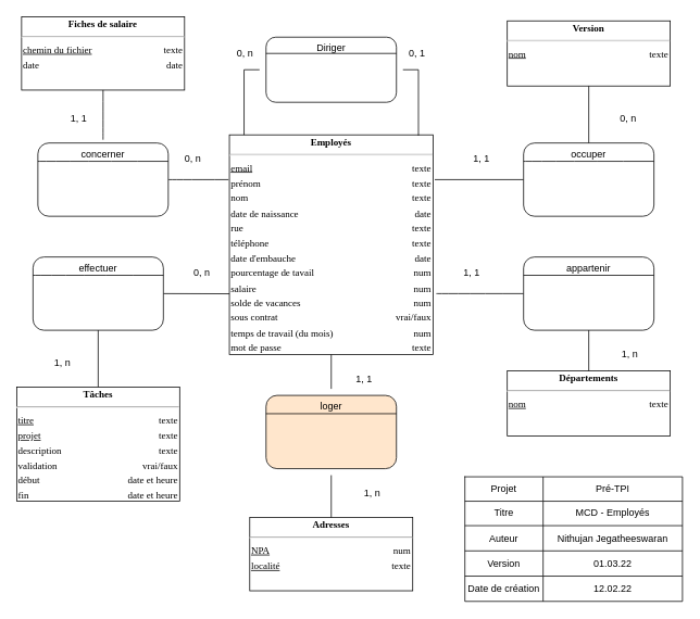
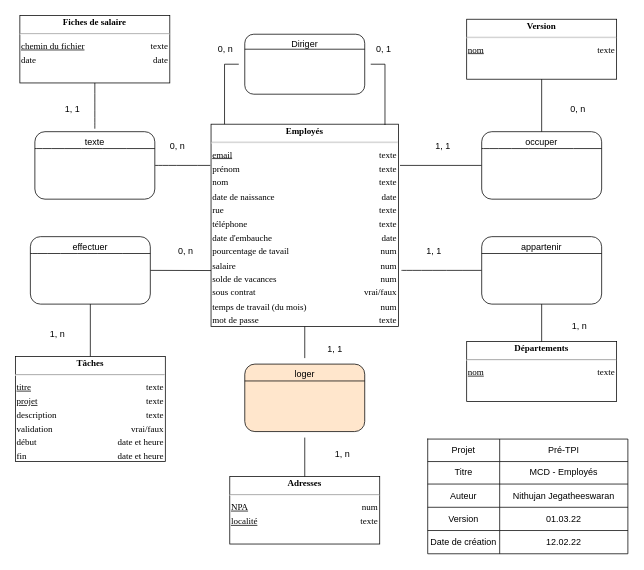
  <mxCell id="0" />
  <mxCell id="1" parent="0" />
  <mxCell id="2" value="" style="shape=table;html=1;whiteSpace=wrap;startSize=0;container=1;collapsible=0;childLayout=tableLayout;align=right;hachureGap=4;pointerEvents=0;" parent="1" vertex="1"><mxGeometry x="570" y="585" width="267" height="153" as="geometry" /></mxCell>
  <mxCell id="3" value="" style="shape=partialRectangle;html=1;whiteSpace=wrap;collapsible=0;dropTarget=0;pointerEvents=0;fillColor=none;top=0;left=0;bottom=0;right=0;points=[[0,0.5],[1,0.5]];portConstraint=eastwest;" parent="2" vertex="1"><mxGeometry width="267" height="30" as="geometry" /></mxCell>
  <mxCell id="4" value="Projet" style="shape=partialRectangle;html=1;whiteSpace=wrap;connectable=0;fillColor=none;top=0;left=0;bottom=0;right=0;overflow=hidden;" parent="3" vertex="1"><mxGeometry width="96" height="30" as="geometry"><mxRectangle width="96" height="30" as="alternateBounds" /></mxGeometry></mxCell>
  <mxCell id="5" value="Pré-TPI" style="shape=partialRectangle;html=1;whiteSpace=wrap;connectable=0;fillColor=none;top=0;left=0;bottom=0;right=0;overflow=hidden;" parent="3" vertex="1"><mxGeometry x="96" width="171" height="30" as="geometry"><mxRectangle width="171" height="30" as="alternateBounds" /></mxGeometry></mxCell>
  <mxCell id="6" style="shape=partialRectangle;html=1;whiteSpace=wrap;collapsible=0;dropTarget=0;pointerEvents=0;fillColor=none;top=0;left=0;bottom=0;right=0;points=[[0,0.5],[1,0.5]];portConstraint=eastwest;" parent="2" vertex="1"><mxGeometry y="30" width="267" height="30" as="geometry" /></mxCell>
  <mxCell id="7" value="Titre" style="shape=partialRectangle;html=1;whiteSpace=wrap;connectable=0;fillColor=none;top=0;left=0;bottom=0;right=0;overflow=hidden;" parent="6" vertex="1"><mxGeometry width="96" height="30" as="geometry"><mxRectangle width="96" height="30" as="alternateBounds" /></mxGeometry></mxCell>
  <mxCell id="8" value="MCD - Employés" style="shape=partialRectangle;html=1;whiteSpace=wrap;connectable=0;fillColor=none;top=0;left=0;bottom=0;right=0;overflow=hidden;" parent="6" vertex="1"><mxGeometry x="96" width="171" height="30" as="geometry"><mxRectangle width="171" height="30" as="alternateBounds" /></mxGeometry></mxCell>
  <mxCell id="9" value="" style="shape=partialRectangle;html=1;whiteSpace=wrap;collapsible=0;dropTarget=0;pointerEvents=0;fillColor=none;top=0;left=0;bottom=0;right=0;points=[[0,0.5],[1,0.5]];portConstraint=eastwest;" parent="2" vertex="1"><mxGeometry y="60" width="267" height="31" as="geometry" /></mxCell>
  <mxCell id="10" value="Auteur" style="shape=partialRectangle;html=1;whiteSpace=wrap;connectable=0;fillColor=none;top=0;left=0;bottom=0;right=0;overflow=hidden;" parent="9" vertex="1"><mxGeometry width="96" height="31" as="geometry"><mxRectangle width="96" height="31" as="alternateBounds" /></mxGeometry></mxCell>
  <mxCell id="11" value="Nithujan Jegatheeswaran" style="shape=partialRectangle;html=1;whiteSpace=wrap;connectable=0;fillColor=none;top=0;left=0;bottom=0;right=0;overflow=hidden;" parent="9" vertex="1"><mxGeometry x="96" width="171" height="31" as="geometry"><mxRectangle width="171" height="31" as="alternateBounds" /></mxGeometry></mxCell>
  <mxCell id="12" value="" style="shape=partialRectangle;html=1;whiteSpace=wrap;collapsible=0;dropTarget=0;pointerEvents=0;fillColor=none;top=0;left=0;bottom=0;right=0;points=[[0,0.5],[1,0.5]];portConstraint=eastwest;" parent="2" vertex="1"><mxGeometry y="91" width="267" height="31" as="geometry" /></mxCell>
  <mxCell id="13" value="Version" style="shape=partialRectangle;html=1;whiteSpace=wrap;connectable=0;fillColor=none;top=0;left=0;bottom=0;right=0;overflow=hidden;" parent="12" vertex="1"><mxGeometry width="96" height="31" as="geometry"><mxRectangle width="96" height="31" as="alternateBounds" /></mxGeometry></mxCell>
  <mxCell id="14" value="01.03.22" style="shape=partialRectangle;html=1;whiteSpace=wrap;connectable=0;fillColor=none;top=0;left=0;bottom=0;right=0;overflow=hidden;" parent="12" vertex="1"><mxGeometry x="96" width="171" height="31" as="geometry"><mxRectangle width="171" height="31" as="alternateBounds" /></mxGeometry></mxCell>
  <mxCell id="15" style="shape=partialRectangle;html=1;whiteSpace=wrap;collapsible=0;dropTarget=0;pointerEvents=0;fillColor=none;top=0;left=0;bottom=0;right=0;points=[[0,0.5],[1,0.5]];portConstraint=eastwest;" parent="2" vertex="1"><mxGeometry y="122" width="267" height="31" as="geometry" /></mxCell>
  <mxCell id="16" value="Date de création" style="shape=partialRectangle;html=1;whiteSpace=wrap;connectable=0;fillColor=none;top=0;left=0;bottom=0;right=0;overflow=hidden;" parent="15" vertex="1"><mxGeometry width="96" height="31" as="geometry"><mxRectangle width="96" height="31" as="alternateBounds" /></mxGeometry></mxCell>
  <mxCell id="17" value="12.02.22" style="shape=partialRectangle;html=1;whiteSpace=wrap;connectable=0;fillColor=none;top=0;left=0;bottom=0;right=0;overflow=hidden;" parent="15" vertex="1"><mxGeometry x="96" width="171" height="31" as="geometry"><mxRectangle width="171" height="31" as="alternateBounds" /></mxGeometry></mxCell>
  <mxCell id="18" style="edgeStyle=none;curved=1;rounded=0;orthogonalLoop=1;jettySize=auto;html=1;entryX=0;entryY=0.5;entryDx=0;entryDy=0;endArrow=none;startSize=14;endSize=14;sourcePerimeterSpacing=8;targetPerimeterSpacing=8;endFill=0;" parent="1" target="40" edge="1"><mxGeometry relative="1" as="geometry"><mxPoint x="535" y="360" as="sourcePoint" /></mxGeometry></mxCell>
  <mxCell id="19" value="&lt;div style=&quot;box-sizing: border-box ; width: 100% ; padding: 2px&quot;&gt;&lt;span style=&quot;background-color: rgb(255 , 255 , 255)&quot;&gt;&lt;b&gt;Employés&lt;/b&gt;&lt;/span&gt;&lt;/div&gt;&lt;hr&gt;&lt;table style=&quot;width: 100% ; font-size: 1em&quot; cellpadding=&quot;2&quot; cellspacing=&quot;0&quot;&gt;&lt;tbody&gt;&lt;tr&gt;&lt;td style=&quot;text-align: left&quot;&gt;&lt;u&gt;email&lt;/u&gt;&lt;br&gt;&lt;/td&gt;&lt;td style=&quot;text-align: right&quot;&gt;texte&lt;/td&gt;&lt;/tr&gt;&lt;tr&gt;&lt;td style=&quot;text-align: left&quot;&gt;prénom&lt;/td&gt;&lt;td style=&quot;text-align: right&quot;&gt;texte&lt;br&gt;&lt;/td&gt;&lt;/tr&gt;&lt;tr&gt;&lt;td style=&quot;text-align: left&quot;&gt;nom&lt;br&gt;&lt;/td&gt;&lt;td style=&quot;text-align: right&quot;&gt;texte&lt;br&gt;&lt;/td&gt;&lt;/tr&gt;&lt;tr&gt;&lt;td style=&quot;text-align: left&quot;&gt;date de naissance&lt;/td&gt;&lt;td style=&quot;text-align: right&quot;&gt;date&lt;/td&gt;&lt;/tr&gt;&lt;tr&gt;&lt;td style=&quot;text-align: left&quot;&gt;rue&lt;/td&gt;&lt;td style=&quot;text-align: right&quot;&gt;texte&lt;/td&gt;&lt;/tr&gt;&lt;tr&gt;&lt;td style=&quot;text-align: left&quot;&gt;téléphone&lt;/td&gt;&lt;td style=&quot;text-align: right&quot;&gt;texte&lt;/td&gt;&lt;/tr&gt;&lt;tr&gt;&lt;td style=&quot;text-align: left&quot;&gt;date d'embauche&lt;br&gt;&lt;/td&gt;&lt;td style=&quot;text-align: right&quot;&gt;date&lt;/td&gt;&lt;/tr&gt;&lt;tr&gt;&lt;td style=&quot;text-align: left&quot;&gt;pourcentage de tavail&lt;/td&gt;&lt;td style=&quot;text-align: right&quot;&gt;num&lt;/td&gt;&lt;/tr&gt;&lt;tr&gt;&lt;td style=&quot;text-align: left&quot;&gt;salaire&lt;/td&gt;&lt;td style=&quot;text-align: right&quot;&gt;num&lt;/td&gt;&lt;/tr&gt;&lt;tr&gt;&lt;td style=&quot;text-align: left&quot;&gt;solde de vacances&lt;/td&gt;&lt;td style=&quot;text-align: right&quot;&gt;num&lt;/td&gt;&lt;/tr&gt;&lt;tr&gt;&lt;td style=&quot;text-align: left&quot;&gt;sous contrat&lt;/td&gt;&lt;td style=&quot;text-align: right&quot;&gt;vrai/faux&lt;/td&gt;&lt;/tr&gt;&lt;tr&gt;&lt;td style=&quot;text-align: left&quot;&gt;temps de travail (du mois)&lt;/td&gt;&lt;td style=&quot;text-align: right&quot;&gt;num&lt;/td&gt;&lt;/tr&gt;&lt;tr&gt;&lt;td style=&quot;text-align: left&quot;&gt;mot de passe&lt;/td&gt;&lt;td style=&quot;text-align: right&quot;&gt;texte&lt;/td&gt;&lt;/tr&gt;&lt;/tbody&gt;&lt;/table&gt;" style="verticalAlign=top;align=center;overflow=fill;html=1;rounded=0;shadow=0;comic=0;labelBackgroundColor=none;strokeColor=#000000;strokeWidth=1;fillColor=#ffffff;fontFamily=Verdana;fontSize=12;fontColor=#000000;hachureGap=4;pointerEvents=0;" parent="1" vertex="1"><mxGeometry x="281" y="165" width="250" height="270" as="geometry" /></mxCell>
  <mxCell id="20" value="&lt;div style=&quot;box-sizing: border-box ; width: 100% ; padding: 2px&quot;&gt;&lt;span style=&quot;background-color: rgb(255 , 255 , 255)&quot;&gt;&lt;b&gt;Adresses&lt;/b&gt;&lt;/span&gt;&lt;/div&gt;&lt;hr&gt;&lt;table style=&quot;width: 100% ; font-size: 1em&quot; cellpadding=&quot;2&quot; cellspacing=&quot;0&quot;&gt;&lt;tbody&gt;&lt;tr&gt;&lt;td style=&quot;text-align: left&quot;&gt;&lt;u&gt;NPA&lt;/u&gt;&lt;/td&gt;&lt;td style=&quot;text-align: right&quot;&gt;num&lt;br&gt;&lt;/td&gt;&lt;/tr&gt;&lt;tr&gt;&lt;td style=&quot;text-align: left&quot;&gt;&lt;u&gt;localité&lt;/u&gt;&lt;/td&gt;&lt;td style=&quot;text-align: right&quot;&gt;texte&lt;br&gt;&lt;/td&gt;&lt;/tr&gt;&lt;/tbody&gt;&lt;/table&gt;" style="verticalAlign=top;align=center;overflow=fill;html=1;rounded=0;shadow=0;comic=0;labelBackgroundColor=none;strokeColor=#000000;strokeWidth=1;fillColor=#ffffff;fontFamily=Verdana;fontSize=12;fontColor=#000000;hachureGap=4;pointerEvents=0;" parent="1" vertex="1"><mxGeometry x="306" y="635" width="200" height="90" as="geometry" /></mxCell>
  <mxCell id="21" style="edgeStyle=orthogonalEdgeStyle;rounded=0;orthogonalLoop=1;jettySize=auto;html=1;endArrow=none;startSize=14;endSize=14;sourcePerimeterSpacing=8;targetPerimeterSpacing=8;endFill=0;entryX=0.072;entryY=0;entryDx=0;entryDy=0;entryPerimeter=0;" parent="1" source="23" target="19" edge="1"><mxGeometry relative="1" as="geometry"><mxPoint x="308" y="220" as="targetPoint" /><Array as="points"><mxPoint x="299" y="85" /></Array></mxGeometry></mxCell>
  <mxCell id="22" style="edgeStyle=orthogonalEdgeStyle;rounded=0;orthogonalLoop=1;jettySize=auto;html=1;endArrow=none;endFill=0;startSize=14;endSize=14;sourcePerimeterSpacing=8;targetPerimeterSpacing=8;entryX=0.928;entryY=0.004;entryDx=0;entryDy=0;entryPerimeter=0;" parent="1" source="23" target="19" edge="1"><mxGeometry relative="1" as="geometry"><mxPoint x="506" y="225" as="targetPoint" /><Array as="points"><mxPoint x="513" y="85" /></Array></mxGeometry></mxCell>
  <mxCell id="23" value="Diriger" style="rounded=1;whiteSpace=wrap;html=1;verticalAlign=top;hachureGap=4;pointerEvents=0;" parent="1" vertex="1"><mxGeometry x="326" y="45" width="160" height="80" as="geometry" /></mxCell>
  <mxCell id="24" value="&lt;div style=&quot;box-sizing: border-box ; width: 100% ; padding: 2px&quot;&gt;&lt;span style=&quot;background-color: rgb(255 , 255 , 255)&quot;&gt;&lt;b&gt;Départements&lt;/b&gt;&lt;/span&gt;&lt;/div&gt;&lt;hr&gt;&lt;table style=&quot;width: 100% ; font-size: 1em&quot; cellpadding=&quot;2&quot; cellspacing=&quot;0&quot;&gt;&lt;tbody&gt;&lt;tr&gt;&lt;td style=&quot;text-align: left&quot;&gt;&lt;u&gt;nom&lt;/u&gt;&lt;/td&gt;&lt;td style=&quot;text-align: right&quot;&gt;texte&lt;br&gt;&lt;/td&gt;&lt;/tr&gt;&lt;/tbody&gt;&lt;/table&gt;" style="verticalAlign=top;align=center;overflow=fill;html=1;rounded=0;shadow=0;comic=0;labelBackgroundColor=none;strokeColor=#000000;strokeWidth=1;fillColor=#ffffff;fontFamily=Verdana;fontSize=12;fontColor=#000000;hachureGap=4;pointerEvents=0;" parent="1" vertex="1"><mxGeometry x="622" y="455" width="200" height="80" as="geometry" /></mxCell>
  <mxCell id="25" value="0, n" style="text;html=1;align=center;verticalAlign=middle;resizable=0;points=[];autosize=1;strokeColor=none;fillColor=none;" parent="1" vertex="1"><mxGeometry x="280" y="55" width="40" height="20" as="geometry" /></mxCell>
  <mxCell id="26" value="0, 1" style="text;html=1;align=center;verticalAlign=middle;resizable=0;points=[];autosize=1;strokeColor=none;fillColor=none;" parent="1" vertex="1"><mxGeometry x="491" y="55" width="40" height="20" as="geometry" /></mxCell>
  <mxCell id="27" style="edgeStyle=orthogonalEdgeStyle;rounded=0;orthogonalLoop=1;jettySize=auto;html=1;endArrow=none;endFill=0;startSize=14;endSize=14;sourcePerimeterSpacing=8;targetPerimeterSpacing=8;entryX=0.5;entryY=1;entryDx=0;entryDy=0;" parent="1" source="29" target="19" edge="1"><mxGeometry relative="1" as="geometry"><mxPoint x="376" y="435" as="targetPoint" /></mxGeometry></mxCell>
  <mxCell id="28" style="edgeStyle=orthogonalEdgeStyle;rounded=0;orthogonalLoop=1;jettySize=auto;html=1;entryX=0.5;entryY=0;entryDx=0;entryDy=0;endArrow=none;endFill=0;startSize=14;endSize=14;sourcePerimeterSpacing=8;targetPerimeterSpacing=8;" parent="1" source="29" target="20" edge="1"><mxGeometry relative="1" as="geometry" /></mxCell>
  <mxCell id="29" value="loger" style="rounded=1;whiteSpace=wrap;html=1;verticalAlign=top;hachureGap=4;pointerEvents=0;fillColor=#ffe6cc;" parent="1" vertex="1"><mxGeometry x="326" y="485" width="160" height="90" as="geometry" /></mxCell>
  <mxCell id="30" value="1, 1" style="text;html=1;align=center;verticalAlign=middle;resizable=0;points=[];autosize=1;strokeColor=none;fillColor=none;" parent="1" vertex="1"><mxGeometry x="426" y="455" width="40" height="20" as="geometry" /></mxCell>
  <mxCell id="31" value="1, n" style="text;html=1;align=center;verticalAlign=middle;resizable=0;points=[];autosize=1;strokeColor=none;fillColor=none;" parent="1" vertex="1"><mxGeometry x="436" y="595" width="40" height="20" as="geometry" /></mxCell>
  <mxCell id="32" style="edgeStyle=none;rounded=0;orthogonalLoop=1;jettySize=auto;html=1;exitX=0;exitY=0.25;exitDx=0;exitDy=0;entryX=1;entryY=0.25;entryDx=0;entryDy=0;endArrow=none;endFill=0;startSize=14;endSize=14;sourcePerimeterSpacing=8;targetPerimeterSpacing=8;" parent="1" source="23" target="23" edge="1"><mxGeometry relative="1" as="geometry" /></mxCell>
  <mxCell id="33" style="edgeStyle=none;rounded=0;orthogonalLoop=1;jettySize=auto;html=1;exitX=1;exitY=0.25;exitDx=0;exitDy=0;entryX=0;entryY=0.25;entryDx=0;entryDy=0;endArrow=none;endFill=0;startSize=14;endSize=14;sourcePerimeterSpacing=8;targetPerimeterSpacing=8;" parent="1" source="29" target="29" edge="1"><mxGeometry relative="1" as="geometry" /></mxCell>
  <mxCell id="34" style="edgeStyle=none;rounded=0;orthogonalLoop=1;jettySize=auto;html=1;exitX=0;exitY=0.5;exitDx=0;exitDy=0;endArrow=none;endFill=0;startSize=14;endSize=14;sourcePerimeterSpacing=8;targetPerimeterSpacing=8;" parent="1" source="35" edge="1"><mxGeometry relative="1" as="geometry"><mxPoint x="582" y="220" as="sourcePoint" /><mxPoint x="533" y="220" as="targetPoint" /></mxGeometry></mxCell>
  <mxCell id="35" value="occuper" style="rounded=1;whiteSpace=wrap;html=1;verticalAlign=top;hachureGap=4;pointerEvents=0;" parent="1" vertex="1"><mxGeometry x="642" y="175" width="160" height="90" as="geometry" /></mxCell>
  <mxCell id="36" style="edgeStyle=none;curved=1;rounded=0;orthogonalLoop=1;jettySize=auto;html=1;exitX=0;exitY=0.25;exitDx=0;exitDy=0;entryX=1;entryY=0.25;entryDx=0;entryDy=0;endArrow=none;startSize=14;endSize=14;sourcePerimeterSpacing=8;targetPerimeterSpacing=8;endFill=0;" parent="1" source="35" target="35" edge="1"><mxGeometry relative="1" as="geometry" /></mxCell>
  <mxCell id="37" style="rounded=0;orthogonalLoop=1;jettySize=auto;html=1;endArrow=none;endFill=0;startSize=14;endSize=14;sourcePerimeterSpacing=8;targetPerimeterSpacing=8;entryX=0.5;entryY=0;entryDx=0;entryDy=0;" parent="1" target="35" edge="1"><mxGeometry relative="1" as="geometry"><mxPoint x="742" y="-15" as="targetPoint" /><mxPoint x="722" y="104" as="sourcePoint" /></mxGeometry></mxCell>
  <mxCell id="38" value="&lt;div style=&quot;box-sizing: border-box ; width: 100% ; padding: 2px&quot;&gt;&lt;span style=&quot;background-color: rgb(255 , 255 , 255)&quot;&gt;&lt;b&gt;Version&lt;/b&gt;&lt;/span&gt;&lt;/div&gt;&lt;hr&gt;&lt;table style=&quot;width: 100% ; font-size: 1em&quot; cellpadding=&quot;2&quot; cellspacing=&quot;0&quot;&gt;&lt;tbody&gt;&lt;tr&gt;&lt;td style=&quot;text-align: left&quot;&gt;&lt;u&gt;nom&lt;/u&gt;&lt;/td&gt;&lt;td style=&quot;text-align: right&quot;&gt;texte&lt;br&gt;&lt;/td&gt;&lt;/tr&gt;&lt;/tbody&gt;&lt;/table&gt;" style="verticalAlign=top;align=center;overflow=fill;html=1;rounded=0;shadow=0;comic=0;labelBackgroundColor=none;strokeColor=#000000;strokeWidth=1;fillColor=#ffffff;fontFamily=Verdana;fontSize=12;fontColor=#000000;hachureGap=4;pointerEvents=0;" parent="1" vertex="1"><mxGeometry x="622" y="25" width="200" height="80" as="geometry" /></mxCell>
  <mxCell id="39" style="edgeStyle=orthogonalEdgeStyle;rounded=0;orthogonalLoop=1;jettySize=auto;html=1;exitX=0.5;exitY=1;exitDx=0;exitDy=0;entryX=0.5;entryY=0;entryDx=0;entryDy=0;endArrow=none;endFill=0;startSize=14;endSize=14;sourcePerimeterSpacing=8;targetPerimeterSpacing=8;" parent="1" source="40" target="24" edge="1"><mxGeometry relative="1" as="geometry" /></mxCell>
  <mxCell id="40" value="appartenir" style="rounded=1;whiteSpace=wrap;html=1;verticalAlign=top;hachureGap=4;pointerEvents=0;" parent="1" vertex="1"><mxGeometry x="642" y="315" width="160" height="90" as="geometry" /></mxCell>
  <mxCell id="41" style="rounded=0;orthogonalLoop=1;jettySize=auto;html=1;exitX=0;exitY=0.25;exitDx=0;exitDy=0;endArrow=none;endFill=0;startSize=14;endSize=14;sourcePerimeterSpacing=8;targetPerimeterSpacing=8;entryX=1;entryY=0.25;entryDx=0;entryDy=0;" parent="1" source="40" target="40" edge="1"><mxGeometry relative="1" as="geometry"><mxPoint x="684" y="343" as="targetPoint" /></mxGeometry></mxCell>
  <mxCell id="42" value="1, n" style="text;html=1;align=center;verticalAlign=middle;resizable=0;points=[];autosize=1;strokeColor=none;fillColor=none;" parent="1" vertex="1"><mxGeometry x="752" y="425" width="40" height="20" as="geometry" /></mxCell>
  <mxCell id="43" value="1, 1" style="text;html=1;align=center;verticalAlign=middle;resizable=0;points=[];autosize=1;strokeColor=none;fillColor=none;" parent="1" vertex="1"><mxGeometry x="558" y="325" width="40" height="20" as="geometry" /></mxCell>
  <mxCell id="44" value="0, n" style="text;html=1;align=center;verticalAlign=middle;resizable=0;points=[];autosize=1;strokeColor=none;fillColor=none;" parent="1" vertex="1"><mxGeometry x="750" y="135" width="40" height="20" as="geometry" /></mxCell>
  <mxCell id="45" value="1, 1" style="text;html=1;align=center;verticalAlign=middle;resizable=0;points=[];autosize=1;strokeColor=none;fillColor=none;" parent="1" vertex="1"><mxGeometry x="570" y="185" width="40" height="20" as="geometry" /></mxCell>
  <mxCell id="46" style="edgeStyle=orthogonalEdgeStyle;rounded=0;orthogonalLoop=1;jettySize=auto;html=1;exitX=0.5;exitY=0;exitDx=0;exitDy=0;entryX=0.5;entryY=1;entryDx=0;entryDy=0;endArrow=none;endFill=0;startSize=14;endSize=14;sourcePerimeterSpacing=8;targetPerimeterSpacing=8;" parent="1" source="47" target="49" edge="1"><mxGeometry relative="1" as="geometry" /></mxCell>
  <mxCell id="47" value="&lt;div style=&quot;box-sizing: border-box ; width: 100% ; padding: 2px&quot;&gt;&lt;span style=&quot;background-color: rgb(255 , 255 , 255)&quot;&gt;&lt;b&gt;Tâches&lt;/b&gt;&lt;/span&gt;&lt;/div&gt;&lt;hr&gt;&lt;table style=&quot;width: 100% ; font-size: 1em&quot; cellpadding=&quot;2&quot; cellspacing=&quot;0&quot;&gt;&lt;tbody&gt;&lt;tr&gt;&lt;td style=&quot;text-align: left&quot;&gt;&lt;u&gt;titre&lt;/u&gt;&lt;/td&gt;&lt;td style=&quot;text-align: right&quot;&gt;texte&lt;br&gt;&lt;/td&gt;&lt;/tr&gt;&lt;tr&gt;&lt;td style=&quot;text-align: left&quot;&gt;&lt;u&gt;projet&lt;/u&gt;&lt;/td&gt;&lt;td style=&quot;text-align: right&quot;&gt;texte&lt;/td&gt;&lt;/tr&gt;&lt;tr&gt;&lt;td style=&quot;text-align: left&quot;&gt;description&lt;/td&gt;&lt;td style=&quot;text-align: right&quot;&gt;texte&lt;/td&gt;&lt;/tr&gt;&lt;tr&gt;&lt;td style=&quot;text-align: left&quot;&gt;validation&lt;/td&gt;&lt;td style=&quot;text-align: right&quot;&gt;vrai/faux&lt;/td&gt;&lt;/tr&gt;&lt;tr&gt;&lt;td style=&quot;text-align: left&quot;&gt;début&lt;/td&gt;&lt;td style=&quot;text-align: right&quot;&gt;date et heure&lt;/td&gt;&lt;/tr&gt;&lt;tr&gt;&lt;td style=&quot;text-align: left&quot;&gt;fin&lt;/td&gt;&lt;td style=&quot;text-align: right&quot;&gt;date et heure&lt;/td&gt;&lt;/tr&gt;&lt;/tbody&gt;&lt;/table&gt;" style="verticalAlign=top;align=center;overflow=fill;html=1;rounded=0;shadow=0;comic=0;labelBackgroundColor=none;strokeColor=#000000;strokeWidth=1;fillColor=#ffffff;fontFamily=Verdana;fontSize=12;fontColor=#000000;hachureGap=4;pointerEvents=0;" parent="1" vertex="1"><mxGeometry x="20" y="475" width="200" height="140" as="geometry" /></mxCell>
  <mxCell id="48" style="rounded=0;orthogonalLoop=1;jettySize=auto;html=1;exitX=1;exitY=0.5;exitDx=0;exitDy=0;endArrow=none;endFill=0;startSize=14;endSize=14;sourcePerimeterSpacing=8;targetPerimeterSpacing=8;entryX=0;entryY=0.723;entryDx=0;entryDy=0;entryPerimeter=0;" parent="1" source="49" target="19" edge="1"><mxGeometry relative="1" as="geometry"><mxPoint x="246" y="375" as="targetPoint" /></mxGeometry></mxCell>
  <mxCell id="49" value="effectuer" style="rounded=1;whiteSpace=wrap;html=1;verticalAlign=top;hachureGap=4;pointerEvents=0;" parent="1" vertex="1"><mxGeometry x="40" y="315" width="160" height="90" as="geometry" /></mxCell>
  <mxCell id="50" style="edgeStyle=none;curved=1;rounded=0;orthogonalLoop=1;jettySize=auto;html=1;exitX=0;exitY=0.25;exitDx=0;exitDy=0;entryX=1;entryY=0.25;entryDx=0;entryDy=0;endArrow=none;startSize=14;endSize=14;sourcePerimeterSpacing=8;targetPerimeterSpacing=8;endFill=0;" parent="1" source="49" target="49" edge="1"><mxGeometry relative="1" as="geometry" /></mxCell>
  <mxCell id="51" value="0, n" style="text;html=1;align=center;verticalAlign=middle;resizable=0;points=[];autosize=1;strokeColor=none;fillColor=none;" parent="1" vertex="1"><mxGeometry x="227" y="325" width="40" height="20" as="geometry" /></mxCell>
  <mxCell id="52" value="1, n" style="text;html=1;align=center;verticalAlign=middle;resizable=0;points=[];autosize=1;strokeColor=none;fillColor=none;" parent="1" vertex="1"><mxGeometry x="56" y="435" width="40" height="20" as="geometry" /></mxCell>
  <mxCell id="53" value="&lt;br&gt;" style="text;html=1;align=center;verticalAlign=middle;resizable=0;points=[];autosize=1;strokeColor=none;fillColor=none;" parent="1" vertex="1"><mxGeometry x="180" y="330" width="20" height="20" as="geometry" /></mxCell>
  <mxCell id="54" value="&lt;div style=&quot;box-sizing: border-box ; width: 100% ; padding: 2px&quot;&gt;&lt;span style=&quot;background-color: rgb(255 , 255 , 255)&quot;&gt;&lt;b&gt;Fiches de salaire&lt;/b&gt;&lt;/span&gt;&lt;/div&gt;&lt;hr&gt;&lt;table style=&quot;width: 100% ; font-size: 1em&quot; cellpadding=&quot;2&quot; cellspacing=&quot;0&quot;&gt;&lt;tbody&gt;&lt;tr&gt;&lt;td style=&quot;text-align: left&quot;&gt;&lt;u&gt;chemin du fichier&lt;/u&gt;&lt;/td&gt;&lt;td style=&quot;text-align: right&quot;&gt;texte&lt;br&gt;&lt;/td&gt;&lt;/tr&gt;&lt;tr&gt;&lt;td style=&quot;text-align: left&quot;&gt;date&lt;/td&gt;&lt;td style=&quot;text-align: right&quot;&gt;date&lt;/td&gt;&lt;/tr&gt;&lt;/tbody&gt;&lt;/table&gt;" style="verticalAlign=top;align=center;overflow=fill;html=1;rounded=0;shadow=0;comic=0;labelBackgroundColor=none;strokeColor=#000000;strokeWidth=1;fillColor=#ffffff;fontFamily=Verdana;fontSize=12;fontColor=#000000;hachureGap=4;pointerEvents=0;" parent="1" vertex="1"><mxGeometry x="26" y="20" width="200" height="90" as="geometry" /></mxCell>
  <mxCell id="55" style="edgeStyle=none;curved=1;rounded=0;orthogonalLoop=1;jettySize=auto;html=1;exitX=1;exitY=0.5;exitDx=0;exitDy=0;endArrow=none;endFill=0;startSize=14;endSize=14;sourcePerimeterSpacing=8;targetPerimeterSpacing=8;" parent="1" source="57" edge="1"><mxGeometry relative="1" as="geometry"><mxPoint x="280" y="220" as="targetPoint" /></mxGeometry></mxCell>
  <mxCell id="56" style="edgeStyle=none;curved=1;rounded=0;orthogonalLoop=1;jettySize=auto;html=1;endArrow=none;endFill=0;startSize=14;endSize=14;sourcePerimeterSpacing=8;targetPerimeterSpacing=8;entryX=0.5;entryY=1;entryDx=0;entryDy=0;" parent="1" target="54" edge="1"><mxGeometry relative="1" as="geometry"><mxPoint x="126" y="171" as="sourcePoint" /><mxPoint x="134" y="109" as="targetPoint" /></mxGeometry></mxCell>
- <mxCell id="57" value="concerner" style="rounded=1;whiteSpace=wrap;html=1;verticalAlign=top;hachureGap=4;pointerEvents=0;" parent="1" vertex="1"><mxGeometry x="46" y="175" width="160" height="90" as="geometry" /></mxCell>
+ <mxCell id="57" value="texte" style="rounded=1;whiteSpace=wrap;html=1;verticalAlign=top;hachureGap=4;pointerEvents=0;" parent="1" vertex="1"><mxGeometry x="46" y="175" width="160" height="90" as="geometry" /></mxCell>
  <mxCell id="58" style="edgeStyle=none;curved=1;rounded=0;orthogonalLoop=1;jettySize=auto;html=1;exitX=0;exitY=0.25;exitDx=0;exitDy=0;entryX=1;entryY=0.25;entryDx=0;entryDy=0;endArrow=none;startSize=14;endSize=14;sourcePerimeterSpacing=8;targetPerimeterSpacing=8;endFill=0;" parent="1" source="57" target="57" edge="1"><mxGeometry relative="1" as="geometry" /></mxCell>
  <mxCell id="59" value="0, n" style="text;html=1;align=center;verticalAlign=middle;resizable=0;points=[];autosize=1;strokeColor=none;fillColor=none;" parent="1" vertex="1"><mxGeometry x="216" y="185" width="40" height="20" as="geometry" /></mxCell>
  <mxCell id="60" value="1, 1" style="text;html=1;align=center;verticalAlign=middle;resizable=0;points=[];autosize=1;strokeColor=none;fillColor=none;" parent="1" vertex="1"><mxGeometry x="76" y="135" width="40" height="20" as="geometry" /></mxCell>
